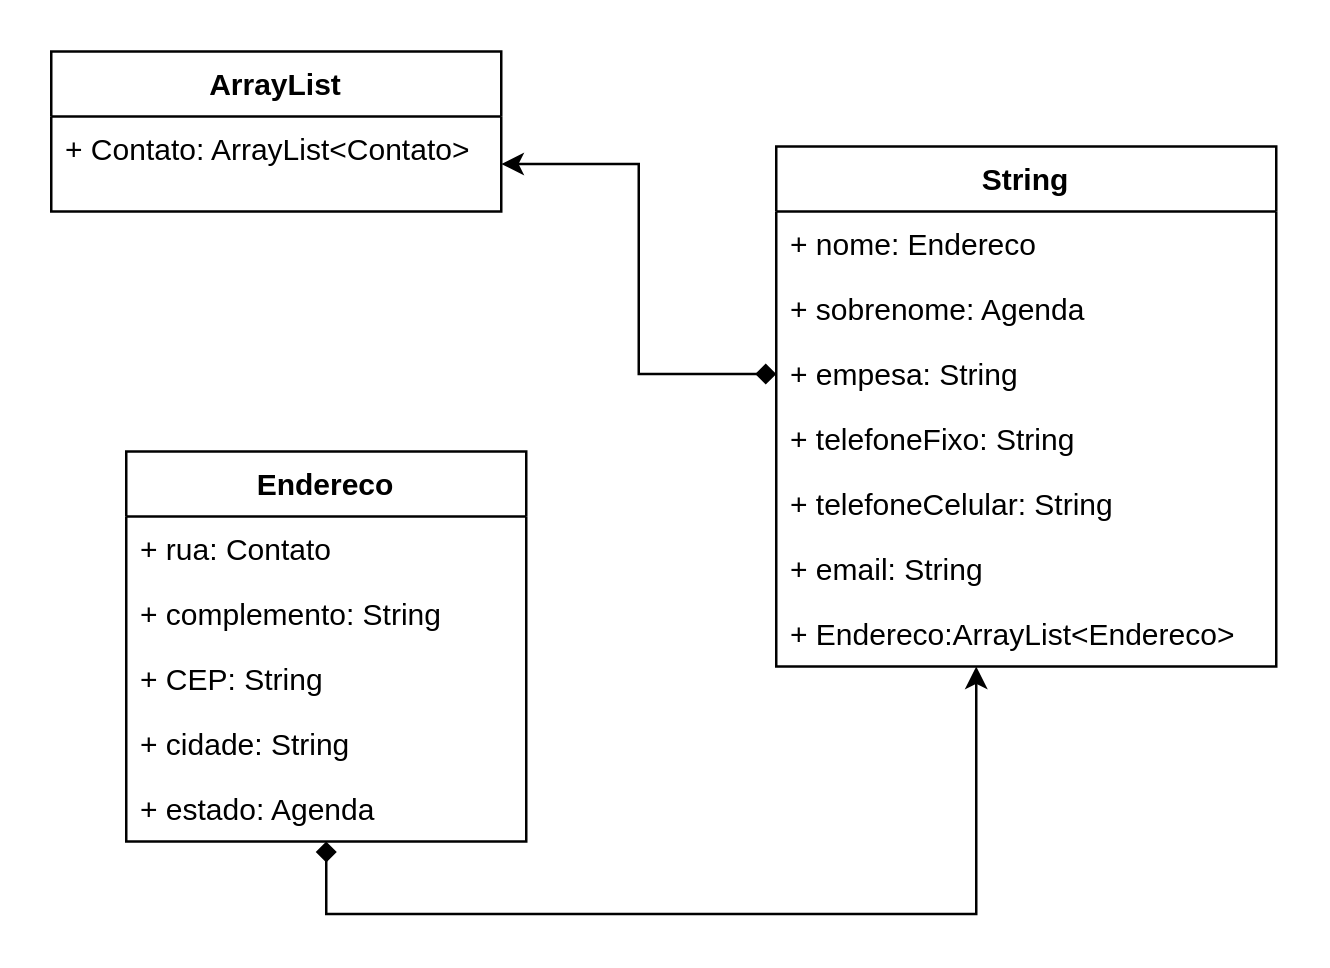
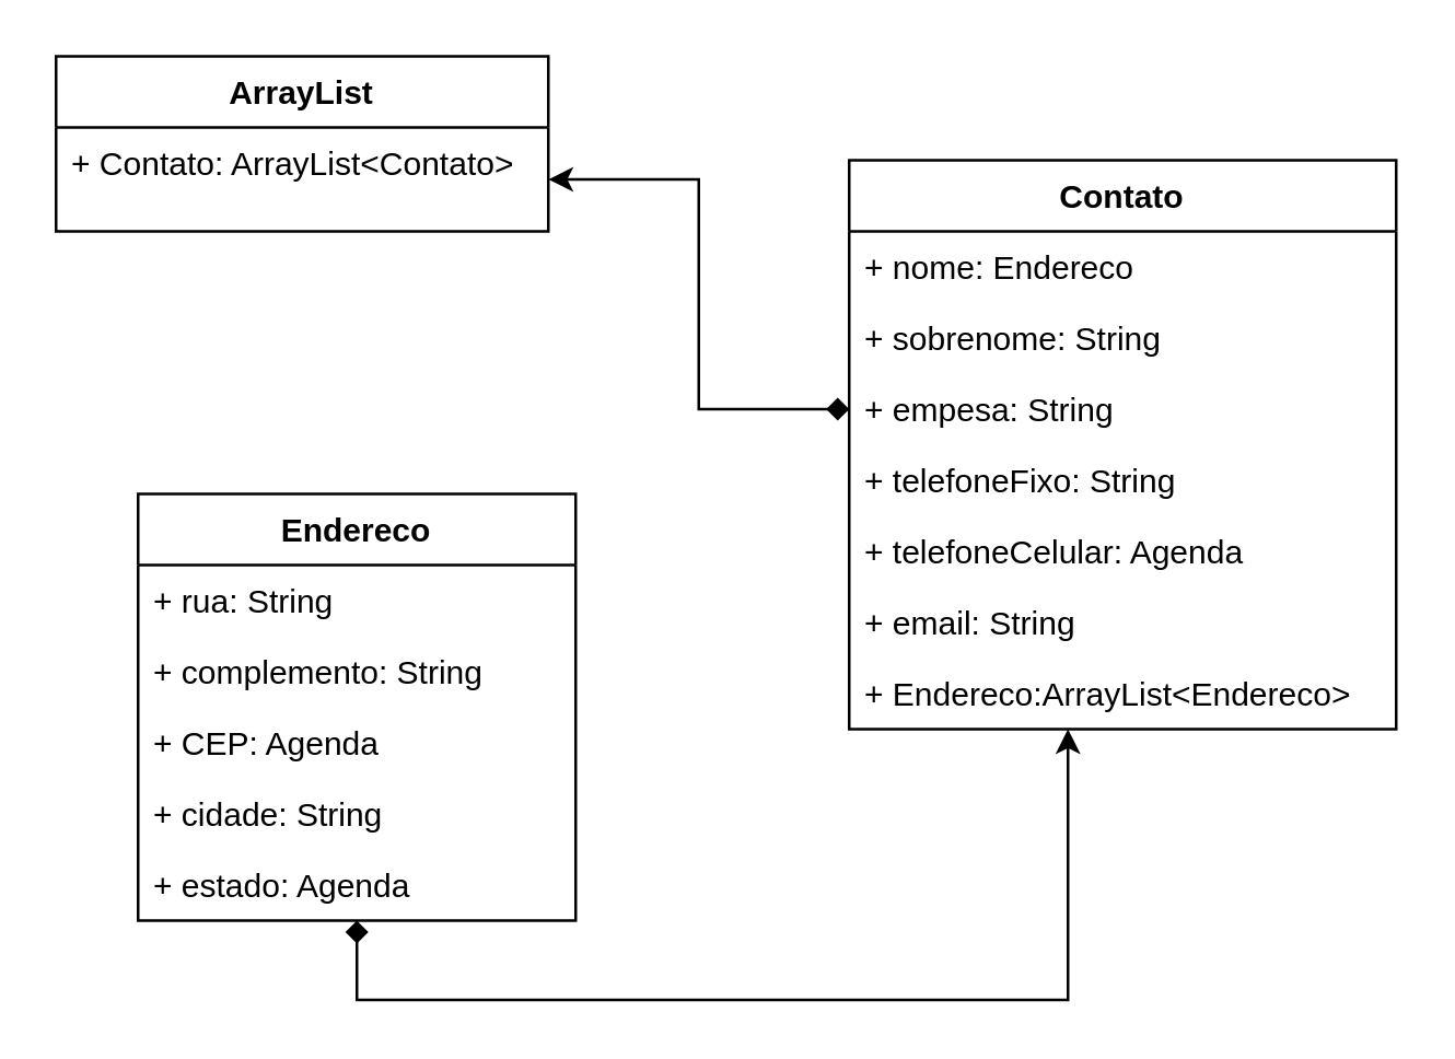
  <mxCell id="0" />
  <mxCell id="1" parent="0" />
  <mxCell id="2" style="edgeStyle=orthogonalEdgeStyle;rounded=0;orthogonalLoop=1;jettySize=auto;html=1;startArrow=diamond;startFill=1;" edge="1" parent="1" source="3" target="18"><mxGeometry relative="1" as="geometry"><mxPoint x="390" y="300" as="targetPoint" /><Array as="points"><mxPoint x="130" y="365" /><mxPoint x="390" y="365" /></Array></mxGeometry></mxCell>
  <mxCell id="3" value="Endereco" style="swimlane;fontStyle=1;align=center;verticalAlign=top;childLayout=stackLayout;horizontal=1;startSize=26;horizontalStack=0;resizeParent=1;resizeParentMax=0;resizeLast=0;collapsible=1;marginBottom=0;" parent="1" vertex="1"><mxGeometry x="50" y="180" width="160" height="156" as="geometry" /></mxCell>
- <mxCell id="4" value="+ rua: Contato" style="text;strokeColor=none;fillColor=none;align=left;verticalAlign=top;spacingLeft=4;spacingRight=4;overflow=hidden;rotatable=0;points=[[0,0.5],[1,0.5]];portConstraint=eastwest;" parent="3" vertex="1"><mxGeometry y="26" width="160" height="26" as="geometry" /></mxCell>
+ <mxCell id="4" value="+ rua: String" style="text;strokeColor=none;fillColor=none;align=left;verticalAlign=top;spacingLeft=4;spacingRight=4;overflow=hidden;rotatable=0;points=[[0,0.5],[1,0.5]];portConstraint=eastwest;" parent="3" vertex="1"><mxGeometry y="26" width="160" height="26" as="geometry" /></mxCell>
  <mxCell id="5" value="+ complemento: String" style="text;strokeColor=none;fillColor=none;align=left;verticalAlign=top;spacingLeft=4;spacingRight=4;overflow=hidden;rotatable=0;points=[[0,0.5],[1,0.5]];portConstraint=eastwest;" parent="3" vertex="1"><mxGeometry y="52" width="160" height="26" as="geometry" /></mxCell>
- <mxCell id="6" value="+ CEP: String" style="text;strokeColor=none;fillColor=none;align=left;verticalAlign=top;spacingLeft=4;spacingRight=4;overflow=hidden;rotatable=0;points=[[0,0.5],[1,0.5]];portConstraint=eastwest;" parent="3" vertex="1"><mxGeometry y="78" width="160" height="26" as="geometry" /></mxCell>
+ <mxCell id="6" value="+ CEP: Agenda" style="text;strokeColor=none;fillColor=none;align=left;verticalAlign=top;spacingLeft=4;spacingRight=4;overflow=hidden;rotatable=0;points=[[0,0.5],[1,0.5]];portConstraint=eastwest;" parent="3" vertex="1"><mxGeometry y="78" width="160" height="26" as="geometry" /></mxCell>
  <mxCell id="7" value="+ cidade: String" style="text;strokeColor=none;fillColor=none;align=left;verticalAlign=top;spacingLeft=4;spacingRight=4;overflow=hidden;rotatable=0;points=[[0,0.5],[1,0.5]];portConstraint=eastwest;" vertex="1" parent="3"><mxGeometry y="104" width="160" height="26" as="geometry" /></mxCell>
  <mxCell id="8" value="+ estado: Agenda" style="text;strokeColor=none;fillColor=none;align=left;verticalAlign=top;spacingLeft=4;spacingRight=4;overflow=hidden;rotatable=0;points=[[0,0.5],[1,0.5]];portConstraint=eastwest;" vertex="1" parent="3"><mxGeometry y="130" width="160" height="26" as="geometry" /></mxCell>
  <mxCell id="9" value="ArrayList" style="swimlane;fontStyle=1;align=center;verticalAlign=top;childLayout=stackLayout;horizontal=1;startSize=26;horizontalStack=0;resizeParent=1;resizeParentMax=0;resizeLast=0;collapsible=1;marginBottom=0;" parent="1" vertex="1"><mxGeometry x="20" y="20" width="180" height="64" as="geometry" /></mxCell>
  <mxCell id="10" value="+ Contato: ArrayList&lt;Contato&gt;" style="text;strokeColor=none;fillColor=none;align=left;verticalAlign=top;spacingLeft=4;spacingRight=4;overflow=hidden;rotatable=0;points=[[0,0.5],[1,0.5]];portConstraint=eastwest;" parent="9" vertex="1"><mxGeometry y="26" width="180" height="38" as="geometry" /></mxCell>
- <mxCell id="11" value="String" style="swimlane;fontStyle=1;align=center;verticalAlign=top;childLayout=stackLayout;horizontal=1;startSize=26;horizontalStack=0;resizeParent=1;resizeParentMax=0;resizeLast=0;collapsible=1;marginBottom=0;" parent="1" vertex="1"><mxGeometry x="310" y="58" width="200" height="208" as="geometry" /></mxCell>
+ <mxCell id="11" value="Contato" style="swimlane;fontStyle=1;align=center;verticalAlign=top;childLayout=stackLayout;horizontal=1;startSize=26;horizontalStack=0;resizeParent=1;resizeParentMax=0;resizeLast=0;collapsible=1;marginBottom=0;" parent="1" vertex="1"><mxGeometry x="310" y="58" width="200" height="208" as="geometry" /></mxCell>
  <mxCell id="12" value="+ nome: Endereco" style="text;strokeColor=none;fillColor=none;align=left;verticalAlign=top;spacingLeft=4;spacingRight=4;overflow=hidden;rotatable=0;points=[[0,0.5],[1,0.5]];portConstraint=eastwest;" parent="11" vertex="1"><mxGeometry y="26" width="200" height="26" as="geometry" /></mxCell>
- <mxCell id="13" value="+ sobrenome: Agenda" style="text;strokeColor=none;fillColor=none;align=left;verticalAlign=top;spacingLeft=4;spacingRight=4;overflow=hidden;rotatable=0;points=[[0,0.5],[1,0.5]];portConstraint=eastwest;" parent="11" vertex="1"><mxGeometry y="52" width="200" height="26" as="geometry" /></mxCell>
+ <mxCell id="13" value="+ sobrenome: String" style="text;strokeColor=none;fillColor=none;align=left;verticalAlign=top;spacingLeft=4;spacingRight=4;overflow=hidden;rotatable=0;points=[[0,0.5],[1,0.5]];portConstraint=eastwest;" parent="11" vertex="1"><mxGeometry y="52" width="200" height="26" as="geometry" /></mxCell>
  <mxCell id="14" value="+ empesa: String" style="text;strokeColor=none;fillColor=none;align=left;verticalAlign=top;spacingLeft=4;spacingRight=4;overflow=hidden;rotatable=0;points=[[0,0.5],[1,0.5]];portConstraint=eastwest;" parent="11" vertex="1"><mxGeometry y="78" width="200" height="26" as="geometry" /></mxCell>
  <mxCell id="15" value="+ telefoneFixo: String" style="text;strokeColor=none;fillColor=none;align=left;verticalAlign=top;spacingLeft=4;spacingRight=4;overflow=hidden;rotatable=0;points=[[0,0.5],[1,0.5]];portConstraint=eastwest;" vertex="1" parent="11"><mxGeometry y="104" width="200" height="26" as="geometry" /></mxCell>
- <mxCell id="16" value="+ telefoneCelular: String" style="text;strokeColor=none;fillColor=none;align=left;verticalAlign=top;spacingLeft=4;spacingRight=4;overflow=hidden;rotatable=0;points=[[0,0.5],[1,0.5]];portConstraint=eastwest;" vertex="1" parent="11"><mxGeometry y="130" width="200" height="26" as="geometry" /></mxCell>
+ <mxCell id="16" value="+ telefoneCelular: Agenda" style="text;strokeColor=none;fillColor=none;align=left;verticalAlign=top;spacingLeft=4;spacingRight=4;overflow=hidden;rotatable=0;points=[[0,0.5],[1,0.5]];portConstraint=eastwest;" vertex="1" parent="11"><mxGeometry y="130" width="200" height="26" as="geometry" /></mxCell>
  <mxCell id="17" value="+ email: String" style="text;strokeColor=none;fillColor=none;align=left;verticalAlign=top;spacingLeft=4;spacingRight=4;overflow=hidden;rotatable=0;points=[[0,0.5],[1,0.5]];portConstraint=eastwest;fontStyle=0" vertex="1" parent="11"><mxGeometry y="156" width="200" height="26" as="geometry" /></mxCell>
  <mxCell id="18" value="+ Endereco:ArrayList&lt;Endereco&gt;" style="text;strokeColor=none;fillColor=none;align=left;verticalAlign=top;spacingLeft=4;spacingRight=4;overflow=hidden;rotatable=0;points=[[0,0.5],[1,0.5]];portConstraint=eastwest;" vertex="1" parent="11"><mxGeometry y="182" width="200" height="26" as="geometry" /></mxCell>
  <mxCell id="19" style="edgeStyle=orthogonalEdgeStyle;rounded=0;orthogonalLoop=1;jettySize=auto;html=1;entryX=0;entryY=0.5;entryDx=0;entryDy=0;endArrow=diamond;endFill=1;startArrow=classic;startFill=1;" parent="1" source="10" target="14" edge="1"><mxGeometry relative="1" as="geometry" /></mxCell>
